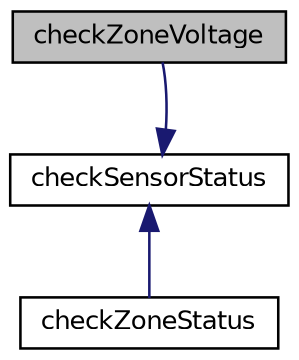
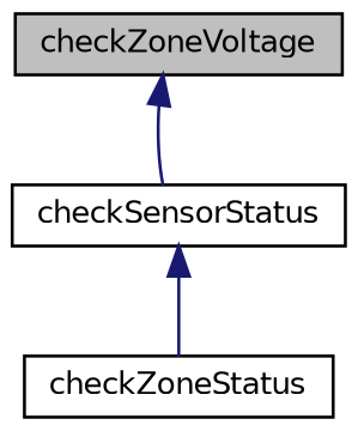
  digraph {
    rankdir=TB
    node [color=black fillcolor=white fontname=Helvetica fontsize=10 shape=record style=filled]
    edge [color=midnightblue dir=back fontname=Helvetica fontsize=10 labelfontname=Helvetica labelfontsize=10 style=solid]
    n1 [fillcolor=grey75 fontcolor=black height=0.2 label=checkZoneVoltage width=0.4]
    n2 [height=0.2 label=checkSensorStatus width=0.4]
    n3 [height=0.2 label=checkZoneStatus width=0.4]
-   n2 -> n1
+   n1 -> n2
    n2 -> n3
  }
